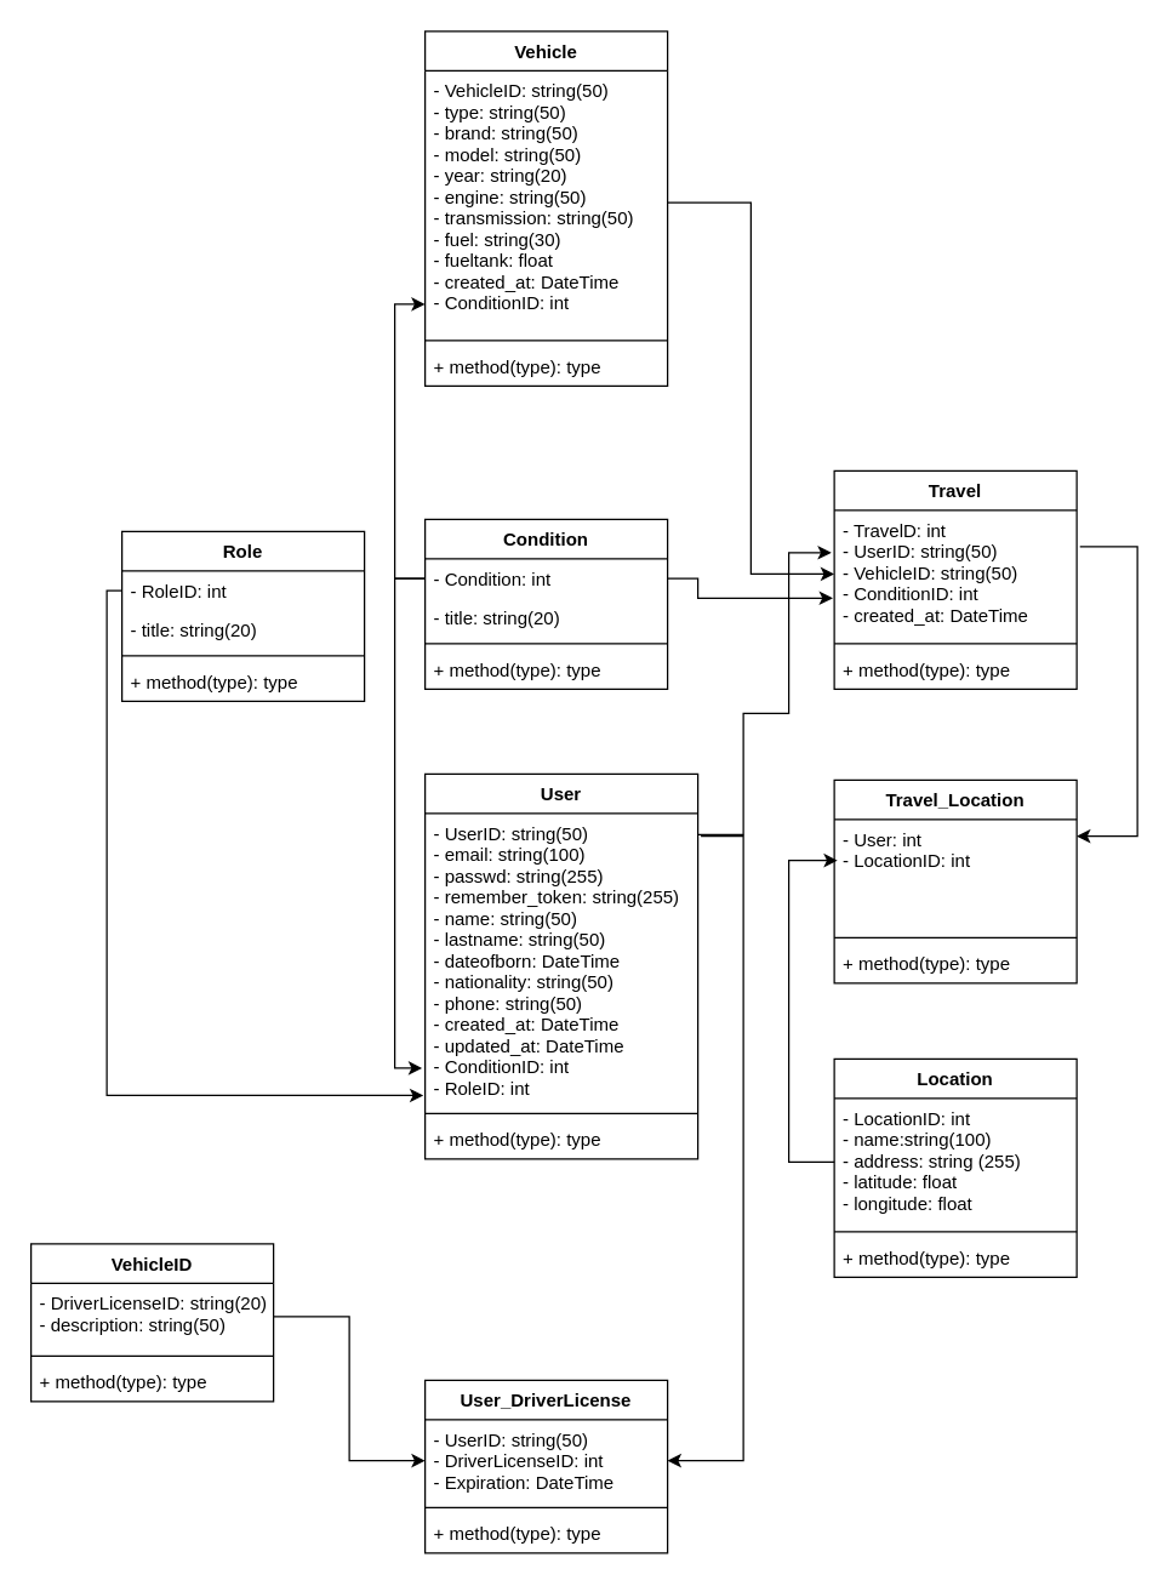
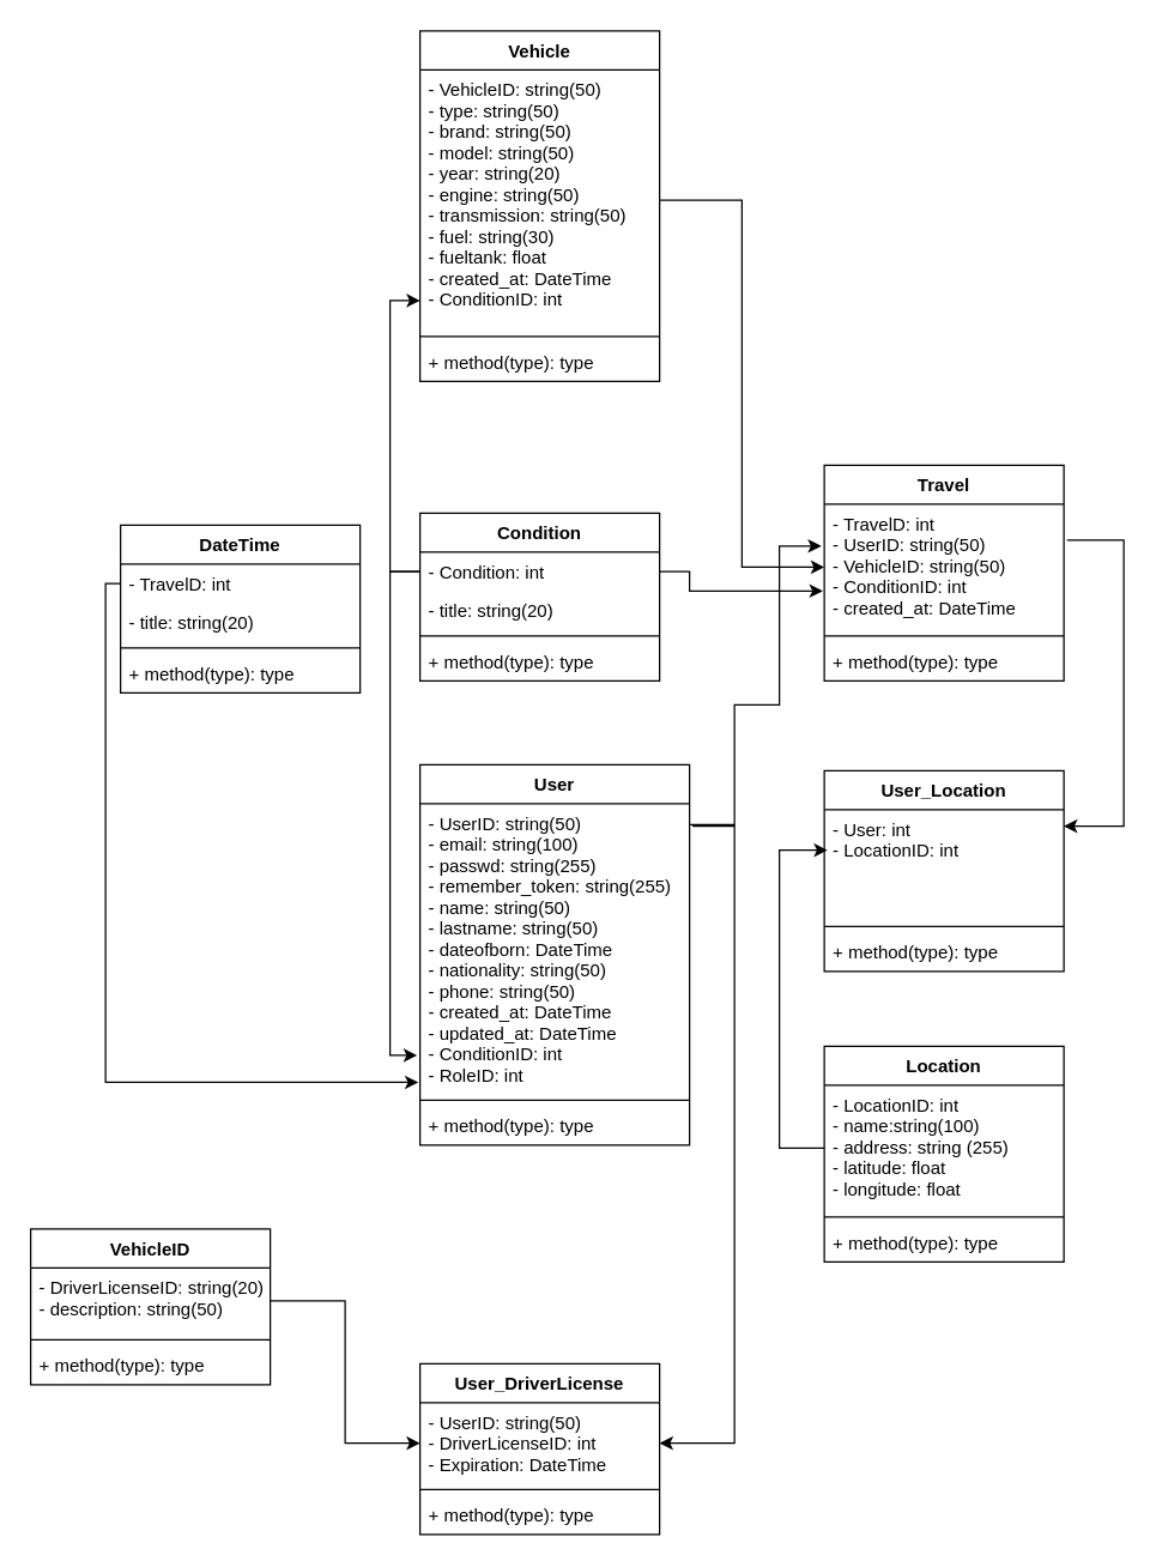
  <mxCell id="0" />
  <mxCell id="1" parent="0" />
  <mxCell id="2" style="edgeStyle=orthogonalEdgeStyle;rounded=0;orthogonalLoop=1;jettySize=auto;html=1;entryX=-0.006;entryY=0.69;entryDx=0;entryDy=0;entryPerimeter=0;exitX=1;exitY=0.5;exitDx=0;exitDy=0;" edge="1" parent="1" source="4" target="27"><mxGeometry relative="1" as="geometry"><Array as="points"><mxPoint x="460" y="381" /><mxPoint x="460" y="394" /></Array></mxGeometry></mxCell>
  <mxCell id="3" value="Condition" style="swimlane;fontStyle=1;align=center;verticalAlign=top;childLayout=stackLayout;horizontal=1;startSize=26;horizontalStack=0;resizeParent=1;resizeParentMax=0;resizeLast=0;collapsible=1;marginBottom=0;" vertex="1" parent="1"><mxGeometry x="280" y="342" width="160" height="112" as="geometry" /></mxCell>
  <mxCell id="4" value="- Condition: int" style="text;strokeColor=none;fillColor=none;align=left;verticalAlign=top;spacingLeft=4;spacingRight=4;overflow=hidden;rotatable=0;points=[[0,0.5],[1,0.5]];portConstraint=eastwest;" vertex="1" parent="3"><mxGeometry y="26" width="160" height="26" as="geometry" /></mxCell>
  <mxCell id="5" value="- title: string(20)" style="text;strokeColor=none;fillColor=none;align=left;verticalAlign=top;spacingLeft=4;spacingRight=4;overflow=hidden;rotatable=0;points=[[0,0.5],[1,0.5]];portConstraint=eastwest;" vertex="1" parent="3"><mxGeometry y="52" width="160" height="26" as="geometry" /></mxCell>
  <mxCell id="6" value="" style="line;strokeWidth=1;fillColor=none;align=left;verticalAlign=middle;spacingTop=-1;spacingLeft=3;spacingRight=3;rotatable=0;labelPosition=right;points=[];portConstraint=eastwest;" vertex="1" parent="3"><mxGeometry y="78" width="160" height="8" as="geometry" /></mxCell>
  <mxCell id="7" value="+ method(type): type" style="text;strokeColor=none;fillColor=none;align=left;verticalAlign=top;spacingLeft=4;spacingRight=4;overflow=hidden;rotatable=0;points=[[0,0.5],[1,0.5]];portConstraint=eastwest;" vertex="1" parent="3"><mxGeometry y="86" width="160" height="26" as="geometry" /></mxCell>
- <mxCell id="8" value="Role" style="swimlane;fontStyle=1;align=center;verticalAlign=top;childLayout=stackLayout;horizontal=1;startSize=26;horizontalStack=0;resizeParent=1;resizeParentMax=0;resizeLast=0;collapsible=1;marginBottom=0;" vertex="1" parent="1"><mxGeometry x="80" y="350" width="160" height="112" as="geometry" /></mxCell>
- <mxCell id="9" value="- RoleID: int" style="text;strokeColor=none;fillColor=none;align=left;verticalAlign=top;spacingLeft=4;spacingRight=4;overflow=hidden;rotatable=0;points=[[0,0.5],[1,0.5]];portConstraint=eastwest;" vertex="1" parent="8"><mxGeometry y="26" width="160" height="26" as="geometry" /></mxCell>
+ <mxCell id="8" value="DateTime" style="swimlane;fontStyle=1;align=center;verticalAlign=top;childLayout=stackLayout;horizontal=1;startSize=26;horizontalStack=0;resizeParent=1;resizeParentMax=0;resizeLast=0;collapsible=1;marginBottom=0;" vertex="1" parent="1"><mxGeometry x="80" y="350" width="160" height="112" as="geometry" /></mxCell>
+ <mxCell id="9" value="- TravelD: int" style="text;strokeColor=none;fillColor=none;align=left;verticalAlign=top;spacingLeft=4;spacingRight=4;overflow=hidden;rotatable=0;points=[[0,0.5],[1,0.5]];portConstraint=eastwest;" vertex="1" parent="8"><mxGeometry y="26" width="160" height="26" as="geometry" /></mxCell>
  <mxCell id="10" value="- title: string(20)" style="text;strokeColor=none;fillColor=none;align=left;verticalAlign=top;spacingLeft=4;spacingRight=4;overflow=hidden;rotatable=0;points=[[0,0.5],[1,0.5]];portConstraint=eastwest;" vertex="1" parent="8"><mxGeometry y="52" width="160" height="26" as="geometry" /></mxCell>
  <mxCell id="11" value="" style="line;strokeWidth=1;fillColor=none;align=left;verticalAlign=middle;spacingTop=-1;spacingLeft=3;spacingRight=3;rotatable=0;labelPosition=right;points=[];portConstraint=eastwest;" vertex="1" parent="8"><mxGeometry y="78" width="160" height="8" as="geometry" /></mxCell>
  <mxCell id="12" value="+ method(type): type" style="text;strokeColor=none;fillColor=none;align=left;verticalAlign=top;spacingLeft=4;spacingRight=4;overflow=hidden;rotatable=0;points=[[0,0.5],[1,0.5]];portConstraint=eastwest;" vertex="1" parent="8"><mxGeometry y="86" width="160" height="26" as="geometry" /></mxCell>
  <mxCell id="13" style="edgeStyle=orthogonalEdgeStyle;rounded=0;orthogonalLoop=1;jettySize=auto;html=1;entryX=-0.012;entryY=0.333;entryDx=0;entryDy=0;entryPerimeter=0;" edge="1" parent="1" source="14" target="27"><mxGeometry relative="1" as="geometry"><Array as="points"><mxPoint x="490" y="550" /><mxPoint x="490" y="470" /><mxPoint x="520" y="470" /><mxPoint x="520" y="364" /></Array></mxGeometry></mxCell>
  <mxCell id="14" value="User" style="swimlane;fontStyle=1;align=center;verticalAlign=top;childLayout=stackLayout;horizontal=1;startSize=26;horizontalStack=0;resizeParent=1;resizeParentMax=0;resizeLast=0;collapsible=1;marginBottom=0;" vertex="1" parent="1"><mxGeometry x="280" y="510" width="180" height="254" as="geometry" /></mxCell>
  <mxCell id="15" value="- UserID: string(50)&#10;- email: string(100)&#10;- passwd: string(255)&#10;- remember_token: string(255)&#10;- name: string(50)&#10;- lastname: string(50)&#10;- dateofborn: DateTime&#10;- nationality: string(50)&#10;- phone: string(50)&#10;- created_at: DateTime&#10;- updated_at: DateTime&#10;- ConditionID: int&#10;- RoleID: int" style="text;strokeColor=none;fillColor=none;align=left;verticalAlign=top;spacingLeft=4;spacingRight=4;overflow=hidden;rotatable=0;points=[[0,0.5],[1,0.5]];portConstraint=eastwest;" vertex="1" parent="14"><mxGeometry y="26" width="180" height="194" as="geometry" /></mxCell>
  <mxCell id="16" value="" style="line;strokeWidth=1;fillColor=none;align=left;verticalAlign=middle;spacingTop=-1;spacingLeft=3;spacingRight=3;rotatable=0;labelPosition=right;points=[];portConstraint=eastwest;" vertex="1" parent="14"><mxGeometry y="220" width="180" height="8" as="geometry" /></mxCell>
  <mxCell id="17" value="+ method(type): type" style="text;strokeColor=none;fillColor=none;align=left;verticalAlign=top;spacingLeft=4;spacingRight=4;overflow=hidden;rotatable=0;points=[[0,0.5],[1,0.5]];portConstraint=eastwest;" vertex="1" parent="14"><mxGeometry y="228" width="180" height="26" as="geometry" /></mxCell>
  <mxCell id="18" value="VehicleID" style="swimlane;fontStyle=1;align=center;verticalAlign=top;childLayout=stackLayout;horizontal=1;startSize=26;horizontalStack=0;resizeParent=1;resizeParentMax=0;resizeLast=0;collapsible=1;marginBottom=0;" vertex="1" parent="1"><mxGeometry x="20" y="820" width="160" height="104" as="geometry" /></mxCell>
  <mxCell id="19" value="- DriverLicenseID: string(20)&#10;- description: string(50)" style="text;strokeColor=none;fillColor=none;align=left;verticalAlign=top;spacingLeft=4;spacingRight=4;overflow=hidden;rotatable=0;points=[[0,0.5],[1,0.5]];portConstraint=eastwest;" vertex="1" parent="18"><mxGeometry y="26" width="160" height="44" as="geometry" /></mxCell>
  <mxCell id="20" value="" style="line;strokeWidth=1;fillColor=none;align=left;verticalAlign=middle;spacingTop=-1;spacingLeft=3;spacingRight=3;rotatable=0;labelPosition=right;points=[];portConstraint=eastwest;" vertex="1" parent="18"><mxGeometry y="70" width="160" height="8" as="geometry" /></mxCell>
  <mxCell id="21" value="+ method(type): type" style="text;strokeColor=none;fillColor=none;align=left;verticalAlign=top;spacingLeft=4;spacingRight=4;overflow=hidden;rotatable=0;points=[[0,0.5],[1,0.5]];portConstraint=eastwest;" vertex="1" parent="18"><mxGeometry y="78" width="160" height="26" as="geometry" /></mxCell>
  <mxCell id="22" value="Location" style="swimlane;fontStyle=1;align=center;verticalAlign=top;childLayout=stackLayout;horizontal=1;startSize=26;horizontalStack=0;resizeParent=1;resizeParentMax=0;resizeLast=0;collapsible=1;marginBottom=0;" vertex="1" parent="1"><mxGeometry x="550" y="698" width="160" height="144" as="geometry" /></mxCell>
  <mxCell id="23" value="- LocationID: int&#10;- name:string(100)&#10;- address: string (255)&#10;- latitude: float&#10;- longitude: float" style="text;strokeColor=none;fillColor=none;align=left;verticalAlign=top;spacingLeft=4;spacingRight=4;overflow=hidden;rotatable=0;points=[[0,0.5],[1,0.5]];portConstraint=eastwest;" vertex="1" parent="22"><mxGeometry y="26" width="160" height="84" as="geometry" /></mxCell>
  <mxCell id="24" value="" style="line;strokeWidth=1;fillColor=none;align=left;verticalAlign=middle;spacingTop=-1;spacingLeft=3;spacingRight=3;rotatable=0;labelPosition=right;points=[];portConstraint=eastwest;" vertex="1" parent="22"><mxGeometry y="110" width="160" height="8" as="geometry" /></mxCell>
  <mxCell id="25" value="+ method(type): type" style="text;strokeColor=none;fillColor=none;align=left;verticalAlign=top;spacingLeft=4;spacingRight=4;overflow=hidden;rotatable=0;points=[[0,0.5],[1,0.5]];portConstraint=eastwest;" vertex="1" parent="22"><mxGeometry y="118" width="160" height="26" as="geometry" /></mxCell>
  <mxCell id="26" value="Travel" style="swimlane;fontStyle=1;align=center;verticalAlign=top;childLayout=stackLayout;horizontal=1;startSize=26;horizontalStack=0;resizeParent=1;resizeParentMax=0;resizeLast=0;collapsible=1;marginBottom=0;" vertex="1" parent="1"><mxGeometry x="550" y="310" width="160" height="144" as="geometry" /></mxCell>
  <mxCell id="27" value="- TravelD: int&#10;- UserID: string(50)&#10;- VehicleID: string(50)&#10;- ConditionID: int&#10;- created_at: DateTime" style="text;strokeColor=none;fillColor=none;align=left;verticalAlign=top;spacingLeft=4;spacingRight=4;overflow=hidden;rotatable=0;points=[[0,0.5],[1,0.5]];portConstraint=eastwest;" vertex="1" parent="26"><mxGeometry y="26" width="160" height="84" as="geometry" /></mxCell>
  <mxCell id="28" value="" style="line;strokeWidth=1;fillColor=none;align=left;verticalAlign=middle;spacingTop=-1;spacingLeft=3;spacingRight=3;rotatable=0;labelPosition=right;points=[];portConstraint=eastwest;" vertex="1" parent="26"><mxGeometry y="110" width="160" height="8" as="geometry" /></mxCell>
  <mxCell id="29" value="+ method(type): type" style="text;strokeColor=none;fillColor=none;align=left;verticalAlign=top;spacingLeft=4;spacingRight=4;overflow=hidden;rotatable=0;points=[[0,0.5],[1,0.5]];portConstraint=eastwest;" vertex="1" parent="26"><mxGeometry y="118" width="160" height="26" as="geometry" /></mxCell>
- <mxCell id="30" value="Travel_Location" style="swimlane;fontStyle=1;align=center;verticalAlign=top;childLayout=stackLayout;horizontal=1;startSize=26;horizontalStack=0;resizeParent=1;resizeParentMax=0;resizeLast=0;collapsible=1;marginBottom=0;" vertex="1" parent="1"><mxGeometry x="550" y="514" width="160" height="134" as="geometry" /></mxCell>
+ <mxCell id="30" value="User_Location" style="swimlane;fontStyle=1;align=center;verticalAlign=top;childLayout=stackLayout;horizontal=1;startSize=26;horizontalStack=0;resizeParent=1;resizeParentMax=0;resizeLast=0;collapsible=1;marginBottom=0;" vertex="1" parent="1"><mxGeometry x="550" y="514" width="160" height="134" as="geometry" /></mxCell>
  <mxCell id="31" value="- User: int&#10;- LocationID: int" style="text;strokeColor=none;fillColor=none;align=left;verticalAlign=top;spacingLeft=4;spacingRight=4;overflow=hidden;rotatable=0;points=[[0,0.5],[1,0.5]];portConstraint=eastwest;" vertex="1" parent="30"><mxGeometry y="26" width="160" height="74" as="geometry" /></mxCell>
  <mxCell id="32" value="" style="line;strokeWidth=1;fillColor=none;align=left;verticalAlign=middle;spacingTop=-1;spacingLeft=3;spacingRight=3;rotatable=0;labelPosition=right;points=[];portConstraint=eastwest;" vertex="1" parent="30"><mxGeometry y="100" width="160" height="8" as="geometry" /></mxCell>
  <mxCell id="33" value="+ method(type): type" style="text;strokeColor=none;fillColor=none;align=left;verticalAlign=top;spacingLeft=4;spacingRight=4;overflow=hidden;rotatable=0;points=[[0,0.5],[1,0.5]];portConstraint=eastwest;" vertex="1" parent="30"><mxGeometry y="108" width="160" height="26" as="geometry" /></mxCell>
  <mxCell id="34" style="edgeStyle=orthogonalEdgeStyle;rounded=0;orthogonalLoop=1;jettySize=auto;html=1;exitX=1.013;exitY=0.286;exitDx=0;exitDy=0;exitPerimeter=0;" edge="1" parent="1" source="27" target="31"><mxGeometry relative="1" as="geometry"><Array as="points"><mxPoint x="750" y="360" /><mxPoint x="750" y="551" /></Array></mxGeometry></mxCell>
  <mxCell id="35" style="edgeStyle=orthogonalEdgeStyle;rounded=0;orthogonalLoop=1;jettySize=auto;html=1;entryX=0.013;entryY=0.365;entryDx=0;entryDy=0;entryPerimeter=0;" edge="1" parent="1" source="23" target="31"><mxGeometry relative="1" as="geometry"><Array as="points"><mxPoint x="520" y="766" /><mxPoint x="520" y="567" /></Array></mxGeometry></mxCell>
  <mxCell id="36" value="Vehicle" style="swimlane;fontStyle=1;align=center;verticalAlign=top;childLayout=stackLayout;horizontal=1;startSize=26;horizontalStack=0;resizeParent=1;resizeParentMax=0;resizeLast=0;collapsible=1;marginBottom=0;" vertex="1" parent="1"><mxGeometry x="280" y="20" width="160" height="234" as="geometry" /></mxCell>
  <mxCell id="37" value="- VehicleID: string(50)&#10;- type: string(50)&#10;- brand: string(50)&#10;- model: string(50)&#10;- year: string(20)&#10;- engine: string(50)&#10;- transmission: string(50)&#10;- fuel: string(30)&#10;- fueltank: float&#10;- created_at: DateTime&#10;- ConditionID: int" style="text;strokeColor=none;fillColor=none;align=left;verticalAlign=top;spacingLeft=4;spacingRight=4;overflow=hidden;rotatable=0;points=[[0,0.5],[1,0.5]];portConstraint=eastwest;" vertex="1" parent="36"><mxGeometry y="26" width="160" height="174" as="geometry" /></mxCell>
  <mxCell id="38" value="" style="line;strokeWidth=1;fillColor=none;align=left;verticalAlign=middle;spacingTop=-1;spacingLeft=3;spacingRight=3;rotatable=0;labelPosition=right;points=[];portConstraint=eastwest;" vertex="1" parent="36"><mxGeometry y="200" width="160" height="8" as="geometry" /></mxCell>
  <mxCell id="39" value="+ method(type): type" style="text;strokeColor=none;fillColor=none;align=left;verticalAlign=top;spacingLeft=4;spacingRight=4;overflow=hidden;rotatable=0;points=[[0,0.5],[1,0.5]];portConstraint=eastwest;" vertex="1" parent="36"><mxGeometry y="208" width="160" height="26" as="geometry" /></mxCell>
  <mxCell id="40" style="edgeStyle=orthogonalEdgeStyle;rounded=0;orthogonalLoop=1;jettySize=auto;html=1;" edge="1" parent="1" source="4" target="37"><mxGeometry relative="1" as="geometry"><Array as="points"><mxPoint x="260" y="381" /><mxPoint x="260" y="200" /></Array></mxGeometry></mxCell>
  <mxCell id="41" style="edgeStyle=orthogonalEdgeStyle;rounded=0;orthogonalLoop=1;jettySize=auto;html=1;" edge="1" parent="1" source="37" target="27"><mxGeometry relative="1" as="geometry"><Array as="points"><mxPoint x="495" y="133" /><mxPoint x="495" y="378" /></Array></mxGeometry></mxCell>
  <mxCell id="42" style="edgeStyle=orthogonalEdgeStyle;rounded=0;orthogonalLoop=1;jettySize=auto;html=1;entryX=-0.011;entryY=0.866;entryDx=0;entryDy=0;entryPerimeter=0;" edge="1" parent="1" source="4" target="15"><mxGeometry relative="1" as="geometry"><Array as="points"><mxPoint x="260" y="381" /><mxPoint x="260" y="704" /></Array></mxGeometry></mxCell>
  <mxCell id="43" style="edgeStyle=orthogonalEdgeStyle;rounded=0;orthogonalLoop=1;jettySize=auto;html=1;entryX=-0.006;entryY=0.959;entryDx=0;entryDy=0;entryPerimeter=0;" edge="1" parent="1" source="9" target="15"><mxGeometry relative="1" as="geometry"><Array as="points"><mxPoint x="70" y="389" /><mxPoint x="70" y="722" /></Array></mxGeometry></mxCell>
  <mxCell id="44" value="User_DriverLicense" style="swimlane;fontStyle=1;align=center;verticalAlign=top;childLayout=stackLayout;horizontal=1;startSize=26;horizontalStack=0;resizeParent=1;resizeParentMax=0;resizeLast=0;collapsible=1;marginBottom=0;" vertex="1" parent="1"><mxGeometry x="280" y="910" width="160" height="114" as="geometry" /></mxCell>
  <mxCell id="45" value="- UserID: string(50)&#10;- DriverLicenseID: int&#10;- Expiration: DateTime" style="text;strokeColor=none;fillColor=none;align=left;verticalAlign=top;spacingLeft=4;spacingRight=4;overflow=hidden;rotatable=0;points=[[0,0.5],[1,0.5]];portConstraint=eastwest;" vertex="1" parent="44"><mxGeometry y="26" width="160" height="54" as="geometry" /></mxCell>
  <mxCell id="46" value="" style="line;strokeWidth=1;fillColor=none;align=left;verticalAlign=middle;spacingTop=-1;spacingLeft=3;spacingRight=3;rotatable=0;labelPosition=right;points=[];portConstraint=eastwest;" vertex="1" parent="44"><mxGeometry y="80" width="160" height="8" as="geometry" /></mxCell>
  <mxCell id="47" value="+ method(type): type" style="text;strokeColor=none;fillColor=none;align=left;verticalAlign=top;spacingLeft=4;spacingRight=4;overflow=hidden;rotatable=0;points=[[0,0.5],[1,0.5]];portConstraint=eastwest;" vertex="1" parent="44"><mxGeometry y="88" width="160" height="26" as="geometry" /></mxCell>
  <mxCell id="48" style="edgeStyle=orthogonalEdgeStyle;rounded=0;orthogonalLoop=1;jettySize=auto;html=1;entryX=1;entryY=0.5;entryDx=0;entryDy=0;exitX=1.011;exitY=0.077;exitDx=0;exitDy=0;exitPerimeter=0;" edge="1" parent="1" source="15" target="45"><mxGeometry relative="1" as="geometry"><Array as="points"><mxPoint x="490" y="551" /><mxPoint x="490" y="963" /></Array></mxGeometry></mxCell>
  <mxCell id="49" style="edgeStyle=orthogonalEdgeStyle;rounded=0;orthogonalLoop=1;jettySize=auto;html=1;entryX=0;entryY=0.5;entryDx=0;entryDy=0;" edge="1" parent="1" source="19" target="45"><mxGeometry relative="1" as="geometry" /></mxCell>
